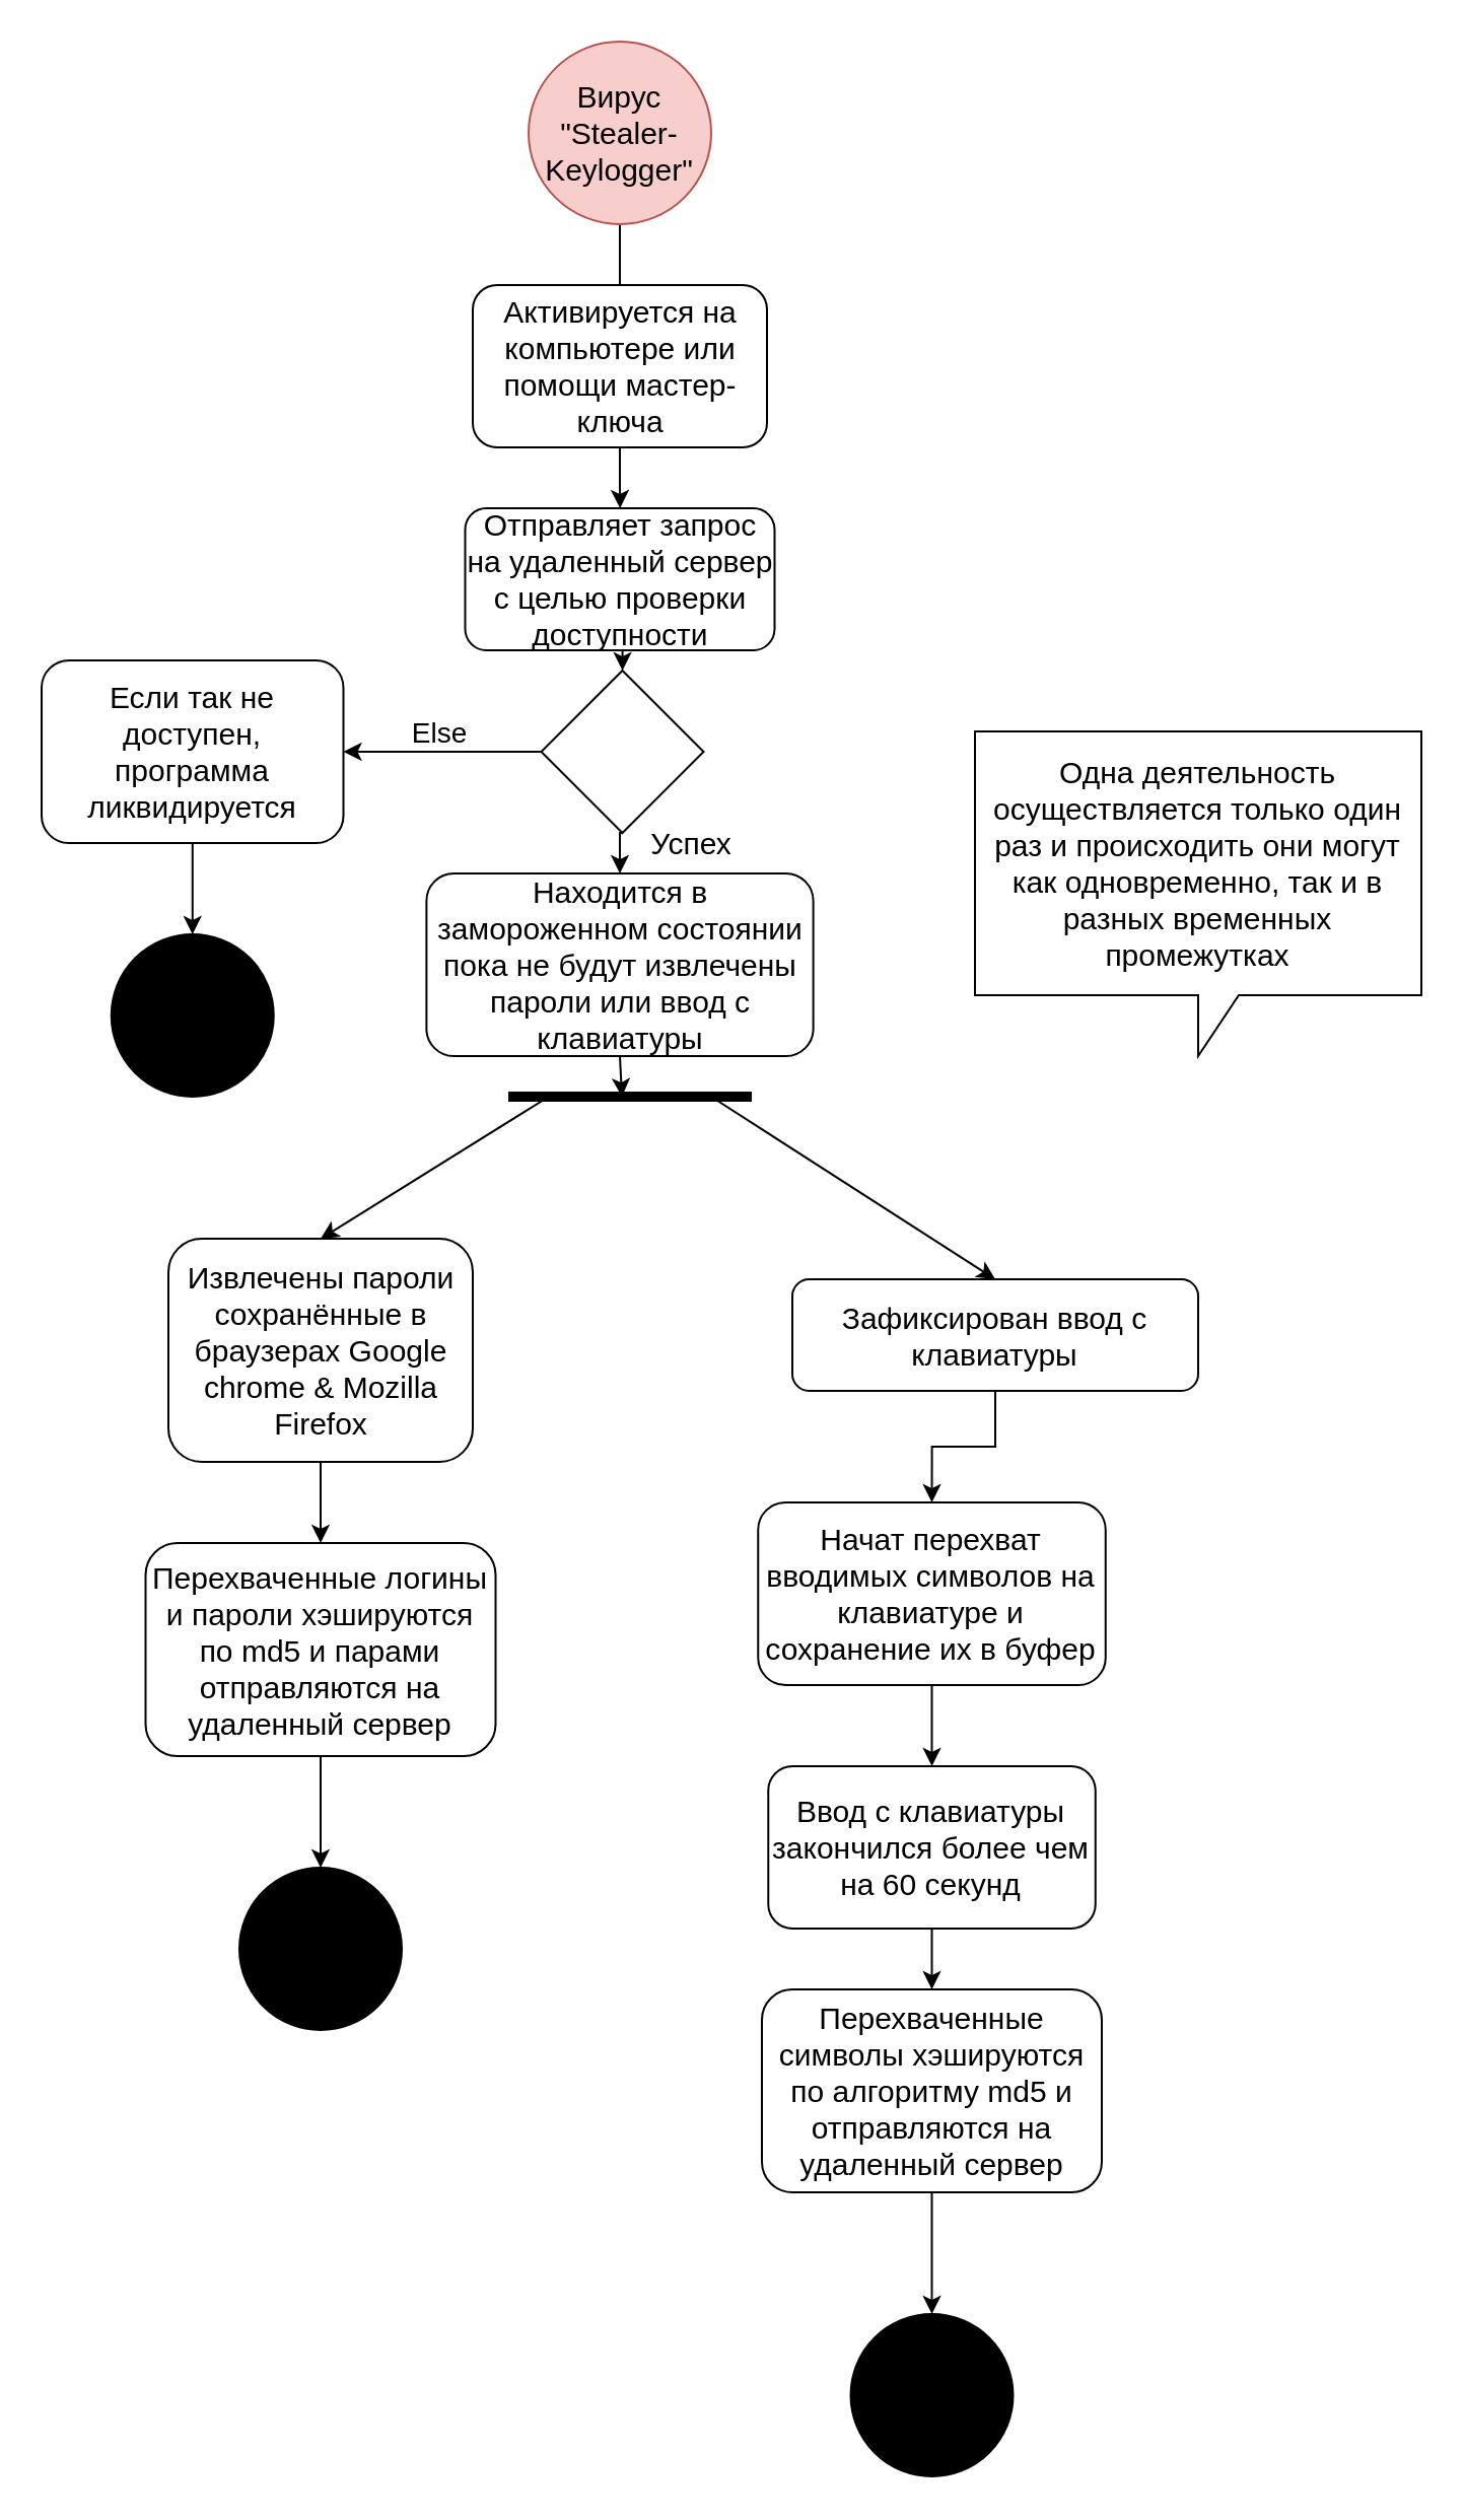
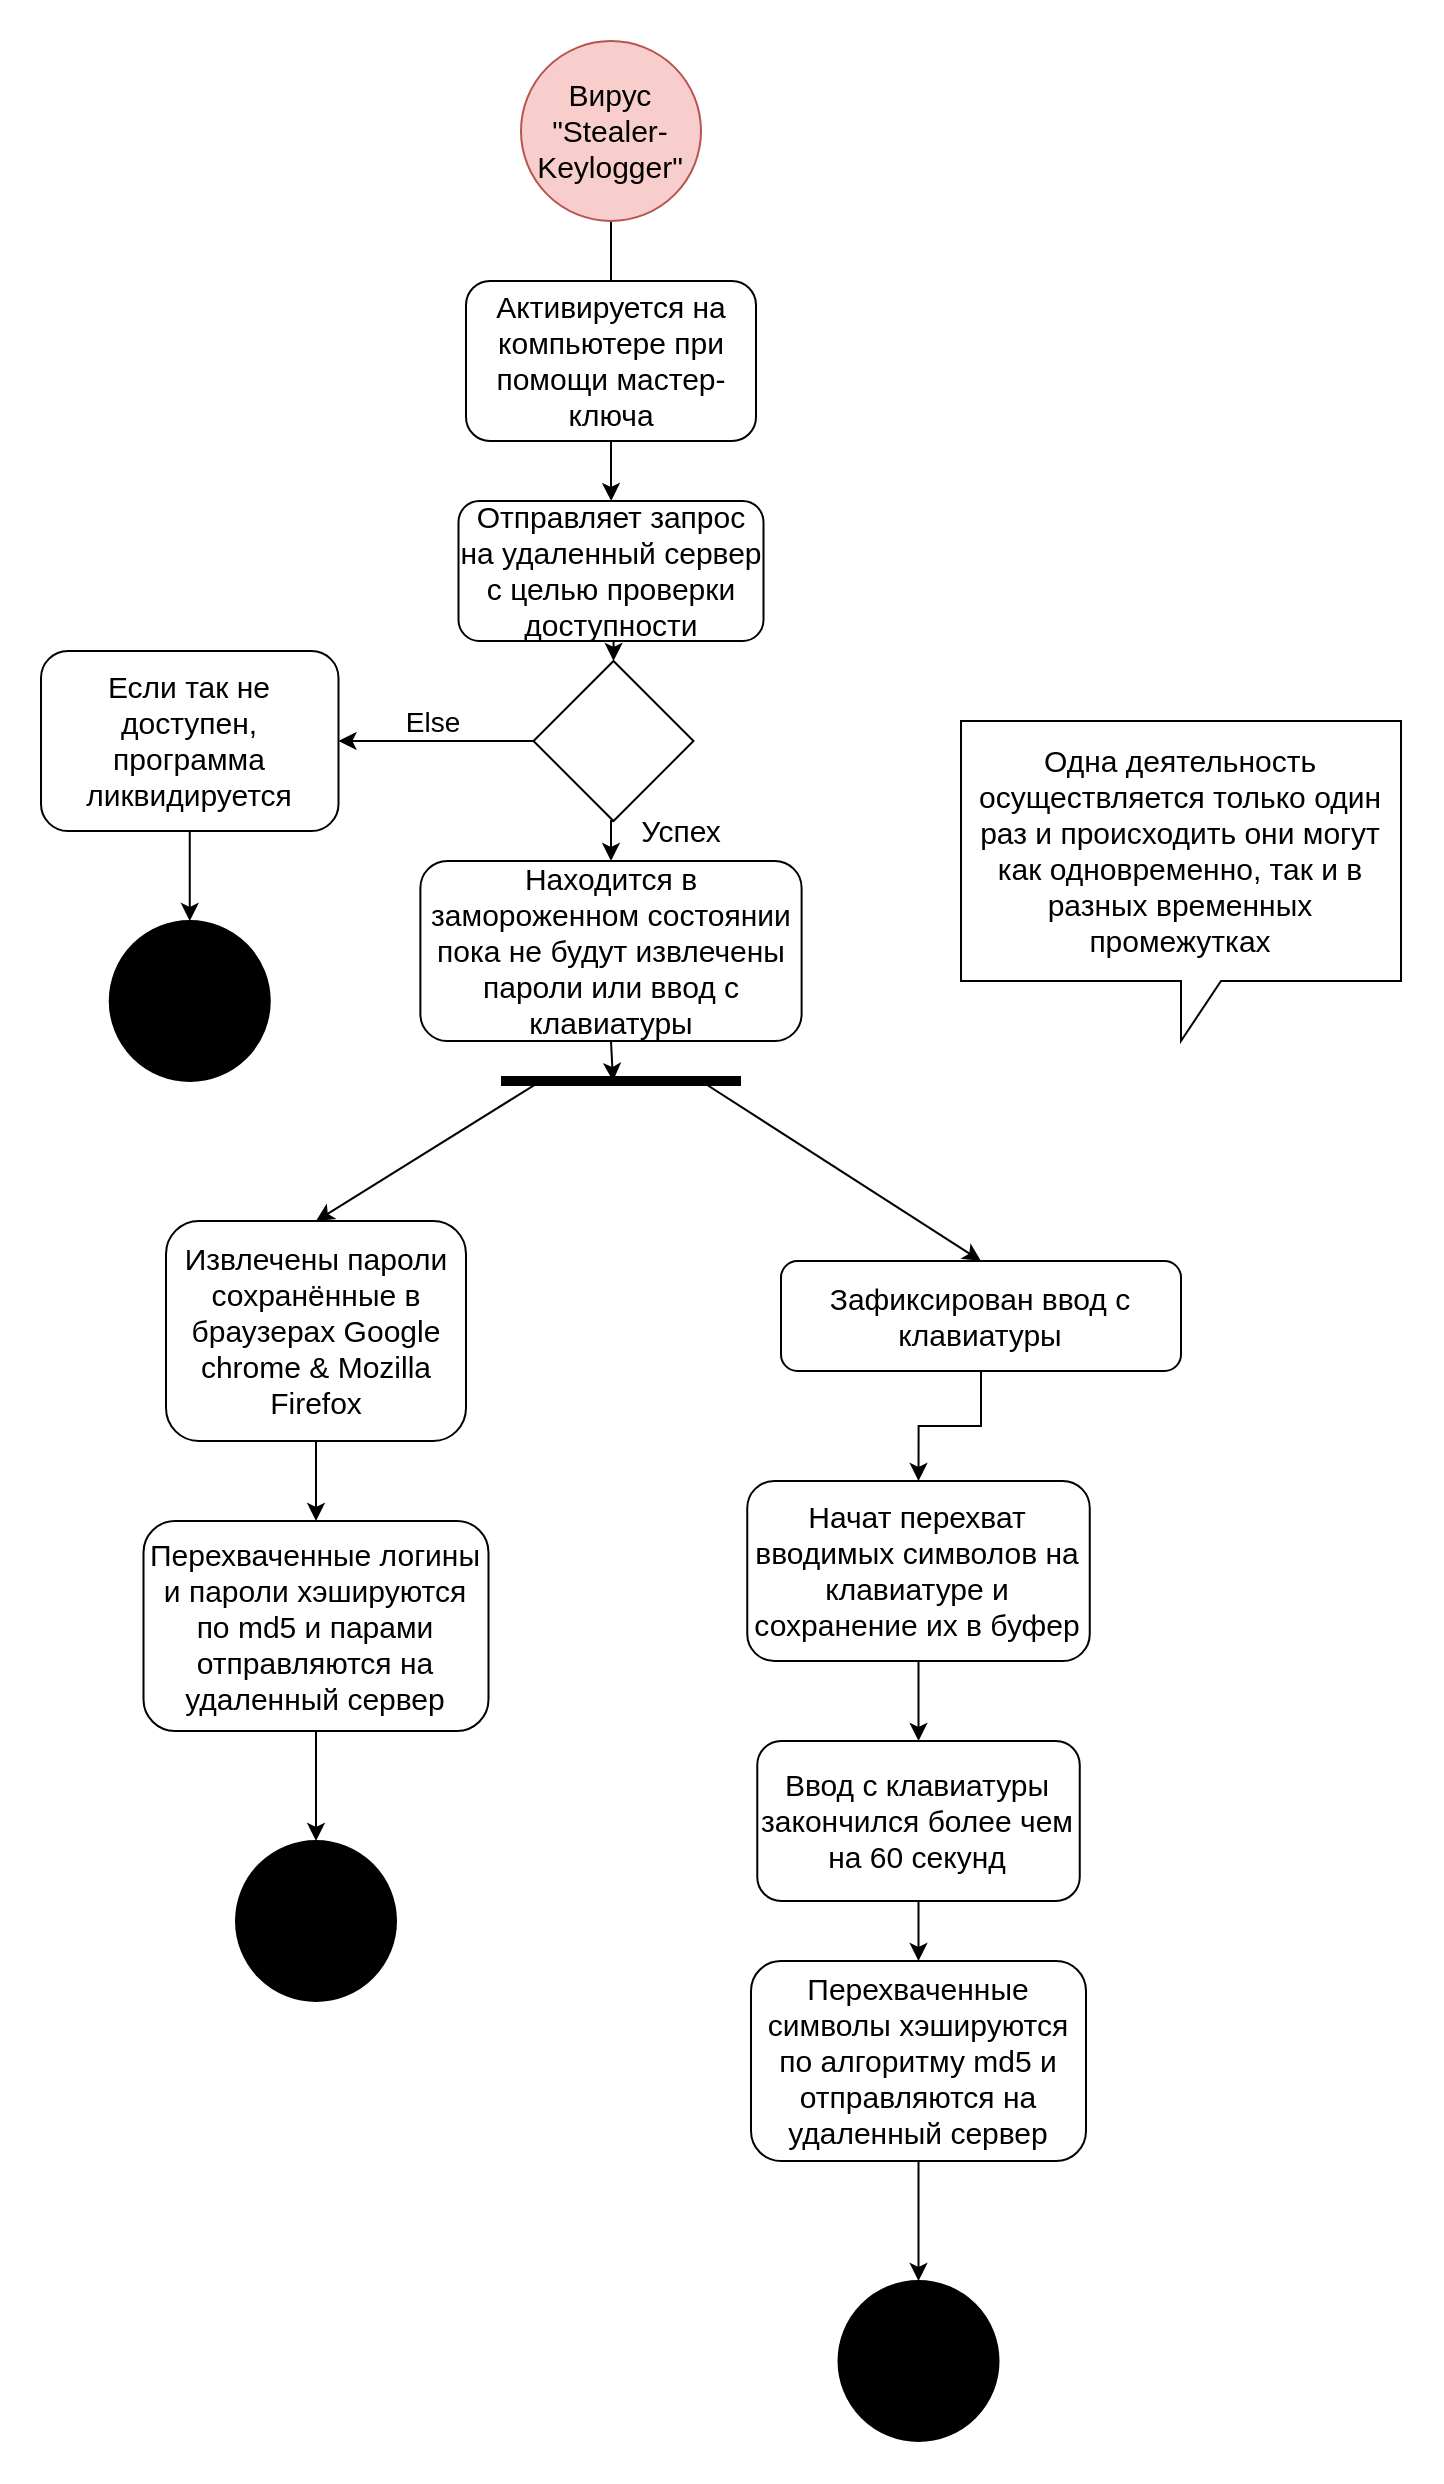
  <mxCell id="0" />
  <mxCell id="1" parent="0" />
  <mxCell id="2" value="" style="edgeStyle=orthogonalEdgeStyle;rounded=0;orthogonalLoop=1;jettySize=auto;html=1;" edge="1" parent="1" source="3"><mxGeometry relative="1" as="geometry"><mxPoint x="305" y="200" as="targetPoint" /></mxGeometry></mxCell>
  <mxCell id="3" value="Вирус &quot;Stealer-Keylogger&quot;" style="ellipse;whiteSpace=wrap;html=1;aspect=fixed;fillColor=#f8cecc;strokeColor=#b85450;fontSize=15;" vertex="1" parent="1"><mxGeometry x="260" width="90" height="90" as="geometry" y="20" /></mxCell>
  <mxCell id="4" value="" style="edgeStyle=orthogonalEdgeStyle;rounded=0;orthogonalLoop=1;jettySize=auto;html=1;" edge="1" parent="1" source="5" target="7"><mxGeometry relative="1" as="geometry" /></mxCell>
- <mxCell id="5" value="Активируется на компьютере или помощи мастер-ключа" style="rounded=1;whiteSpace=wrap;html=1;fontSize=15;" vertex="1" parent="1"><mxGeometry x="232.5" y="140" width="145" height="80" as="geometry" /></mxCell>
+ <mxCell id="5" value="Активируется на компьютере при помощи мастер-ключа" style="rounded=1;whiteSpace=wrap;html=1;fontSize=15;" vertex="1" parent="1"><mxGeometry x="232.5" y="140" width="145" height="80" as="geometry" /></mxCell>
  <mxCell id="6" style="edgeStyle=orthogonalEdgeStyle;rounded=0;orthogonalLoop=1;jettySize=auto;html=1;exitX=0.5;exitY=0;exitDx=0;exitDy=0;entryX=0.5;entryY=0;entryDx=0;entryDy=0;" edge="1" parent="1" source="7" target="31"><mxGeometry relative="1" as="geometry" /></mxCell>
  <mxCell id="7" value="Отправляет запрос на удаленный сервер с целью проверки доступности" style="rounded=1;whiteSpace=wrap;html=1;direction=west;fontSize=15;" vertex="1" parent="1"><mxGeometry x="228.75" y="250" width="152.5" height="70" as="geometry" /></mxCell>
  <mxCell id="8" value="Находится в замороженном состоянии пока не будут извлечены пароли или ввод с клавиатуры" style="rounded=1;whiteSpace=wrap;html=1;fontSize=15;" vertex="1" parent="1"><mxGeometry x="209.69" y="430" width="190.62" height="90" as="geometry" /></mxCell>
  <mxCell id="9" value="" style="endArrow=none;html=1;rounded=0;strokeWidth=5;" edge="1" parent="1"><mxGeometry width="50" height="50" relative="1" as="geometry"><mxPoint x="250" y="540" as="sourcePoint" /><mxPoint x="370" y="540" as="targetPoint" /><Array as="points"><mxPoint x="330" y="540" /></Array></mxGeometry></mxCell>
  <mxCell id="10" value="" style="endArrow=classic;html=1;rounded=0;exitX=0.5;exitY=1;exitDx=0;exitDy=0;" edge="1" parent="1" source="8"><mxGeometry width="50" height="50" relative="1" as="geometry"><mxPoint x="230" y="430" as="sourcePoint" /><mxPoint x="306" y="540" as="targetPoint" /></mxGeometry></mxCell>
  <mxCell id="11" style="edgeStyle=orthogonalEdgeStyle;rounded=0;orthogonalLoop=1;jettySize=auto;html=1;exitX=0.5;exitY=1;exitDx=0;exitDy=0;entryX=0.5;entryY=0;entryDx=0;entryDy=0;" edge="1" parent="1" source="12" target="24"><mxGeometry relative="1" as="geometry" /></mxCell>
  <mxCell id="12" value="Извлечены пароли сохранённые в браузерах Google chrome &amp;amp; Mozilla Firefox" style="rounded=1;whiteSpace=wrap;html=1;fontSize=15;" vertex="1" parent="1"><mxGeometry x="82.5" y="610" width="150" height="110" as="geometry" /></mxCell>
  <mxCell id="13" style="edgeStyle=orthogonalEdgeStyle;rounded=0;orthogonalLoop=1;jettySize=auto;html=1;exitX=0.5;exitY=1;exitDx=0;exitDy=0;entryX=0.5;entryY=0;entryDx=0;entryDy=0;" edge="1" parent="1" source="14" target="18"><mxGeometry relative="1" as="geometry" /></mxCell>
  <mxCell id="14" value="Зафиксирован ввод с клавиатуры" style="rounded=1;whiteSpace=wrap;html=1;fontSize=15;" vertex="1" parent="1"><mxGeometry x="390" y="630" width="200" height="55" as="geometry" /></mxCell>
  <mxCell id="15" value="" style="endArrow=classic;html=1;rounded=0;entryX=0.5;entryY=0;entryDx=0;entryDy=0;" edge="1" parent="1" target="14"><mxGeometry width="50" height="50" relative="1" as="geometry"><mxPoint x="350" y="540" as="sourcePoint" /><mxPoint x="280" y="640" as="targetPoint" /></mxGeometry></mxCell>
  <mxCell id="16" value="" style="endArrow=classic;html=1;rounded=0;entryX=0.5;entryY=0;entryDx=0;entryDy=0;" edge="1" parent="1" target="12"><mxGeometry width="50" height="50" relative="1" as="geometry"><mxPoint x="270" y="540" as="sourcePoint" /><mxPoint x="280" y="640" as="targetPoint" /></mxGeometry></mxCell>
  <mxCell id="17" style="edgeStyle=orthogonalEdgeStyle;rounded=0;orthogonalLoop=1;jettySize=auto;html=1;exitX=0.5;exitY=1;exitDx=0;exitDy=0;entryX=0.5;entryY=0;entryDx=0;entryDy=0;" edge="1" parent="1" source="18" target="20"><mxGeometry relative="1" as="geometry" /></mxCell>
  <mxCell id="18" value="Начат перехват вводимых символов на клавиатуре и сохранение их в буфер" style="rounded=1;whiteSpace=wrap;html=1;fontSize=15;" vertex="1" parent="1"><mxGeometry x="373.13" y="740" width="171.25" height="90" as="geometry" /></mxCell>
  <mxCell id="19" style="edgeStyle=orthogonalEdgeStyle;rounded=0;orthogonalLoop=1;jettySize=auto;html=1;exitX=0.5;exitY=1;exitDx=0;exitDy=0;entryX=0.5;entryY=0;entryDx=0;entryDy=0;" edge="1" parent="1" source="20" target="22"><mxGeometry relative="1" as="geometry" /></mxCell>
  <mxCell id="20" value="Ввод с клавиатуры закончился более чем на 60 секунд" style="rounded=1;whiteSpace=wrap;html=1;fontSize=15;" vertex="1" parent="1"><mxGeometry x="378.14" y="870" width="161.24" height="80" as="geometry" /></mxCell>
  <mxCell id="21" style="edgeStyle=orthogonalEdgeStyle;rounded=0;orthogonalLoop=1;jettySize=auto;html=1;exitX=0.5;exitY=1;exitDx=0;exitDy=0;entryX=0.5;entryY=0;entryDx=0;entryDy=0;" edge="1" parent="1" source="22" target="26"><mxGeometry relative="1" as="geometry" /></mxCell>
  <mxCell id="22" value="Перехваченные символы хэшируются по алгоритму md5 и отправляются на удаленный сервер" style="rounded=1;whiteSpace=wrap;html=1;fontSize=15;" vertex="1" parent="1"><mxGeometry x="375" y="980" width="167.5" height="100" as="geometry" /></mxCell>
  <mxCell id="23" style="edgeStyle=orthogonalEdgeStyle;rounded=0;orthogonalLoop=1;jettySize=auto;html=1;exitX=0.5;exitY=1;exitDx=0;exitDy=0;entryX=0.5;entryY=0;entryDx=0;entryDy=0;" edge="1" parent="1" source="24" target="25"><mxGeometry relative="1" as="geometry" /></mxCell>
  <mxCell id="24" value="Перехваченные логины и пароли хэшируются по md5 и парами отправляются на удаленный сервер" style="rounded=1;whiteSpace=wrap;html=1;fontSize=15;" vertex="1" parent="1"><mxGeometry x="71.25" y="760" width="172.5" height="105" as="geometry" /></mxCell>
  <mxCell id="25" value="" style="ellipse;shape=doubleEllipse;whiteSpace=wrap;html=1;aspect=fixed;labelBackgroundColor=#000000;fillColor=#000000;" vertex="1" parent="1"><mxGeometry x="117.5" y="920" width="80" height="80" as="geometry" /></mxCell>
  <mxCell id="26" value="" style="ellipse;shape=doubleEllipse;whiteSpace=wrap;html=1;aspect=fixed;fillColor=#000000;" vertex="1" parent="1"><mxGeometry x="418.76" y="1140" width="80" height="80" as="geometry" /></mxCell>
  <mxCell id="27" value="Одна деятельность осуществляется только один раз и происходить они могут как одновременно, так и в разных временных промежутках" style="shape=callout;whiteSpace=wrap;html=1;perimeter=calloutPerimeter;fontSize=15;" vertex="1" parent="1"><mxGeometry x="480" y="360" width="220" height="160" as="geometry" /></mxCell>
  <mxCell id="28" style="edgeStyle=orthogonalEdgeStyle;rounded=0;orthogonalLoop=1;jettySize=auto;html=1;exitX=0.5;exitY=1;exitDx=0;exitDy=0;entryX=0.5;entryY=0;entryDx=0;entryDy=0;" edge="1" parent="1" source="31" target="8"><mxGeometry relative="1" as="geometry" /></mxCell>
  <mxCell id="29" style="edgeStyle=orthogonalEdgeStyle;rounded=0;orthogonalLoop=1;jettySize=auto;html=1;exitX=0;exitY=0.5;exitDx=0;exitDy=0;entryX=1;entryY=0.5;entryDx=0;entryDy=0;" edge="1" parent="1" source="31" target="33"><mxGeometry relative="1" as="geometry" /></mxCell>
  <mxCell id="30" value="Else" style="edgeLabel;html=1;align=center;verticalAlign=middle;resizable=0;points=[];fontSize=14;" vertex="1" connectable="0" parent="29"><mxGeometry x="0.051" y="1" relative="1" as="geometry"><mxPoint y="-11" as="offset" /></mxGeometry></mxCell>
  <mxCell id="31" value="" style="rhombus;whiteSpace=wrap;html=1;" vertex="1" parent="1"><mxGeometry x="266.25" y="330" width="80" height="80" as="geometry" /></mxCell>
  <mxCell id="32" style="edgeStyle=orthogonalEdgeStyle;rounded=0;orthogonalLoop=1;jettySize=auto;html=1;exitX=0.5;exitY=1;exitDx=0;exitDy=0;entryX=0.5;entryY=0;entryDx=0;entryDy=0;" edge="1" parent="1" source="33" target="34"><mxGeometry relative="1" as="geometry" /></mxCell>
  <mxCell id="33" value="Если так не доступен, программа ликвидируется" style="rounded=1;whiteSpace=wrap;html=1;fontSize=15;" vertex="1" parent="1"><mxGeometry x="20" y="325" width="148.75" height="90" as="geometry" /></mxCell>
  <mxCell id="34" value="" style="ellipse;shape=doubleEllipse;whiteSpace=wrap;html=1;aspect=fixed;labelBackgroundColor=#000000;fillColor=#000000;" vertex="1" parent="1"><mxGeometry x="54.38" y="460" width="80" height="80" as="geometry" /></mxCell>
  <mxCell id="35" value="Успех" style="text;html=1;align=center;verticalAlign=middle;resizable=0;points=[];autosize=1;strokeColor=none;fillColor=none;fontSize=15;" vertex="1" parent="1"><mxGeometry x="310" y="400" width="60" height="30" as="geometry" /></mxCell>
